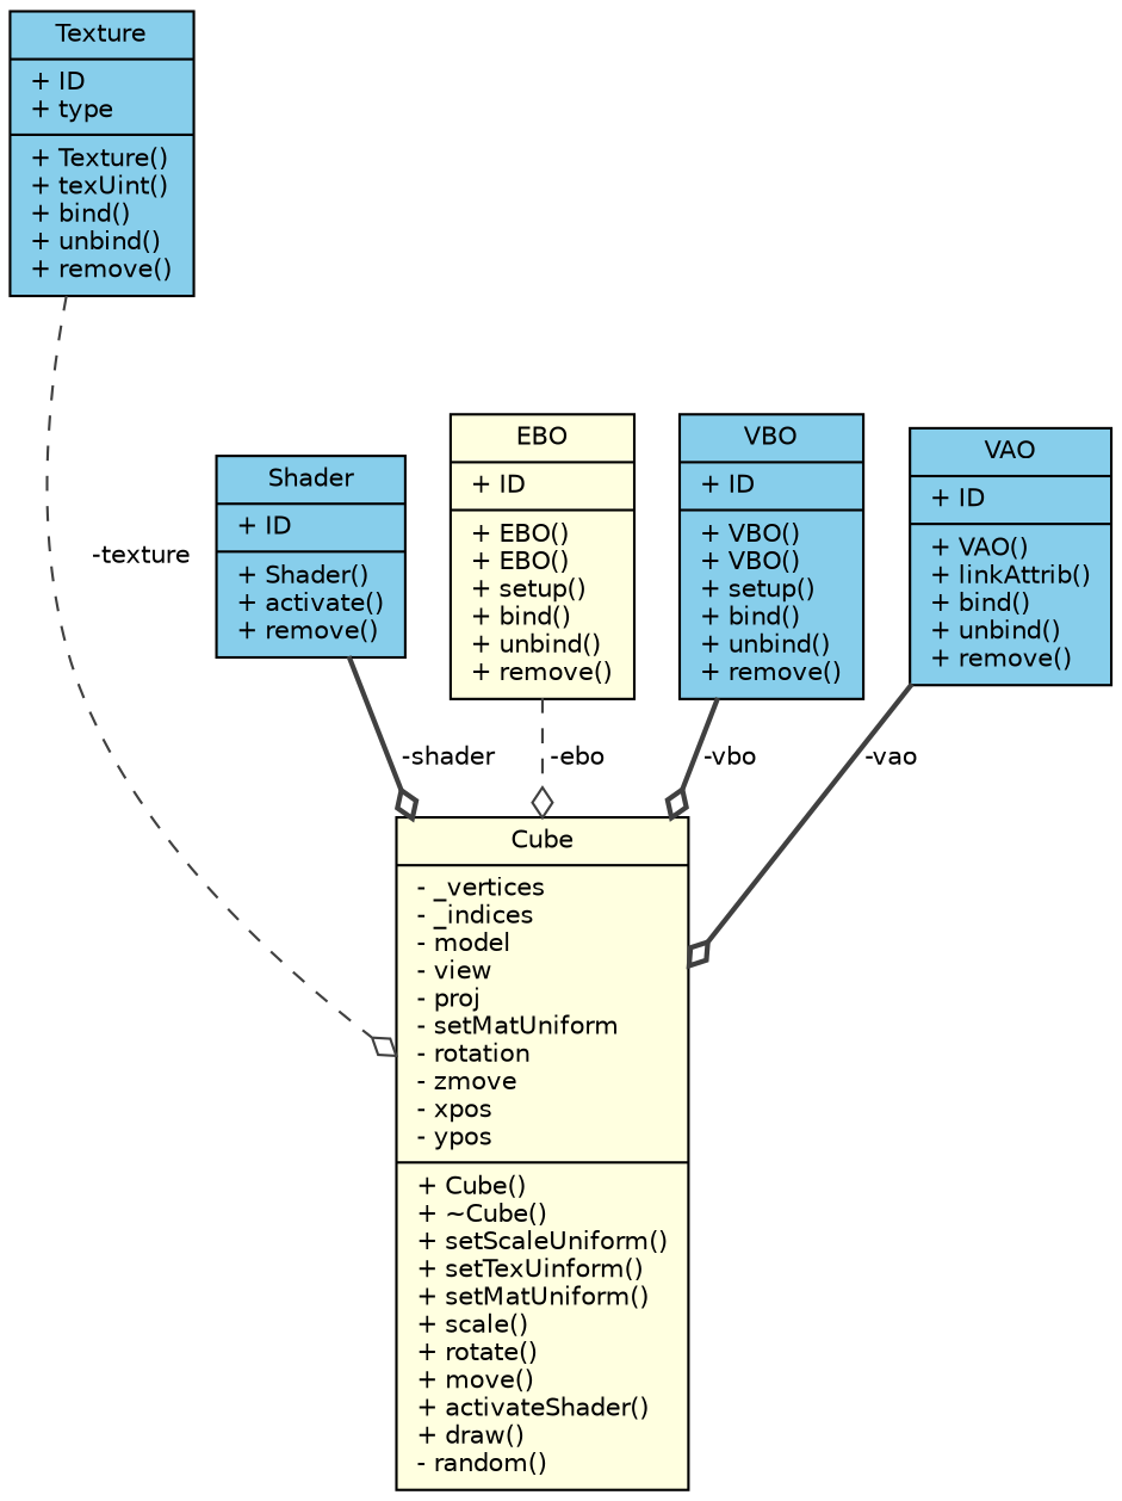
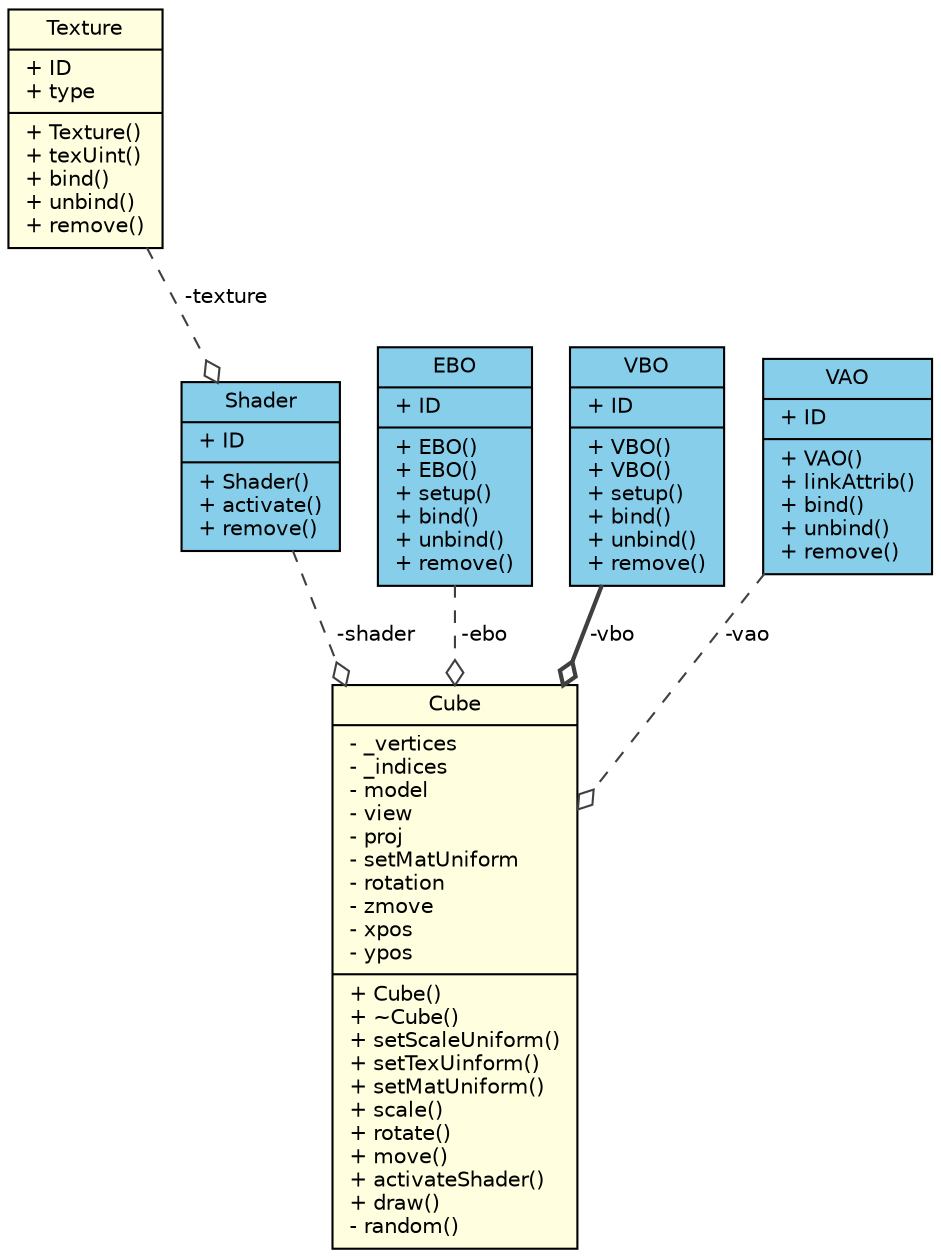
  digraph {
    node [color=black fillcolor=lightyellow fontname=Helvetica fontsize=10 shape=record style=filled]
    edge [arrowhead=odiamond color=grey25 fontname=Helvetica fontsize=10 labelfontname=Helvetica labelfontsize=10 style=dashed]
    n1 [fontcolor=black height=0.2 label="{Cube\n|- _vertices\l- _indices\l- model\l- view\l- proj\l- setMatUniform\l- rotation\l- zmove\l- xpos\l- ypos\l|+ Cube()\l+ ~Cube()\l+ setScaleUniform()\l+ setTexUinform()\l+ setMatUniform()\l+ scale()\l+ rotate()\l+ move()\l+ activateShader()\l+ draw()\l- random()\l}" width=0.4]
    n2 [fillcolor=skyblue height=0.2 label="{Shader\n|+ ID\l|+ Shader()\l+ activate()\l+ remove()\l}" width=0.4]
-   n3 [fillcolor=skyblue height=0.2 label="{Texture\n|+ ID\l+ type\l|+ Texture()\l+ texUint()\l+ bind()\l+ unbind()\l+ remove()\l}" width=0.4]
-   n4 [height=0.2 label="{EBO\n|+ ID\l|+ EBO()\l+ EBO()\l+ setup()\l+ bind()\l+ unbind()\l+ remove()\l}" width=0.4]
+   n3 [height=0.2 label="{Texture\n|+ ID\l+ type\l|+ Texture()\l+ texUint()\l+ bind()\l+ unbind()\l+ remove()\l}" width=0.4]
+   n4 [fillcolor=skyblue height=0.2 label="{EBO\n|+ ID\l|+ EBO()\l+ EBO()\l+ setup()\l+ bind()\l+ unbind()\l+ remove()\l}" width=0.4]
    n5 [fillcolor=skyblue height=0.2 label="{VBO\n|+ ID\l|+ VBO()\l+ VBO()\l+ setup()\l+ bind()\l+ unbind()\l+ remove()\l}" width=0.4]
    n6 [fillcolor=skyblue height=0.2 label="{VAO\n|+ ID\l|+ VAO()\l+ linkAttrib()\l+ bind()\l+ unbind()\l+ remove()\l}" width=0.4]
-   n2 -> n1 [label=" -shader" style=bold]
-   n3 -> n1 [label=" -texture"]
+   n2 -> n1 [label=" -shader"]
+   n3 -> n2 [label=" -texture"]
    n4 -> n1 [label=" -ebo"]
    n5 -> n1 [label=" -vbo" style=bold]
-   n6 -> n1 [label=" -vao" style=bold]
+   n6 -> n1 [label=" -vao"]
  }
